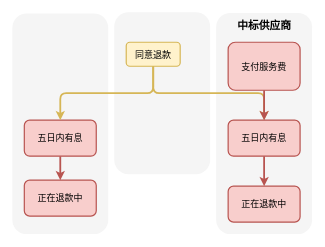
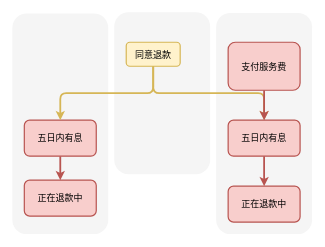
  <mxCell id="0" />
  <mxCell id="1" parent="0" />
  <mxCell id="2" value="" style="rounded=1;whiteSpace=wrap;html=1;fillColor=#f5f5f5;fontColor=#333333;strokeColor=none;" parent="1" vertex="1"><mxGeometry x="360" y="21" width="160" height="369" as="geometry" /></mxCell>
  <mxCell id="3" value="" style="rounded=1;whiteSpace=wrap;html=1;fillColor=#f5f5f5;fontColor=#333333;strokeColor=none;" parent="1" vertex="1"><mxGeometry x="190" y="20" width="160" height="270" as="geometry" /></mxCell>
  <mxCell id="4" style="edgeStyle=orthogonalEdgeStyle;html=1;exitX=0.5;exitY=1;exitDx=0;exitDy=0;entryX=0.5;entryY=0;entryDx=0;entryDy=0;fillColor=#fff2cc;strokeColor=#d6b656;strokeWidth=3;" edge="1" parent="1" source="5" target="10"><mxGeometry relative="1" as="geometry" /></mxCell>
  <mxCell id="5" value="同意退款" style="rounded=1;whiteSpace=wrap;html=1;fontFamily=仿宋;fillColor=#fff2cc;strokeColor=#d6b656;strokeWidth=2;fontSize=15;" parent="1" vertex="1"><mxGeometry x="210" y="70" width="90" height="40" as="geometry" /></mxCell>
  <mxCell id="6" style="edgeStyle=none;html=1;exitX=0.5;exitY=1;exitDx=0;exitDy=0;entryX=0.5;entryY=0;entryDx=0;entryDy=0;fillColor=#f8cecc;strokeColor=#b85450;strokeWidth=3;" edge="1" parent="1" source="7" target="10"><mxGeometry relative="1" as="geometry" /></mxCell>
  <mxCell id="7" value="支付服务费" style="whiteSpace=wrap;html=1;rounded=1;fontFamily=仿宋;fillColor=#f8cecc;strokeColor=#b85450;strokeWidth=2;fontSize=15;" parent="1" vertex="1"><mxGeometry x="380" y="70" width="120" height="80" as="geometry" /></mxCell>
- <mxCell id="8" value="中标供应商" style="text;html=1;align=center;verticalAlign=middle;resizable=0;points=[];autosize=1;strokeColor=none;fillColor=none;fontFamily=黑体;fontStyle=1;fontSize=18;" parent="1" vertex="1"><mxGeometry x="385" y="22" width="110" height="40" as="geometry" /></mxCell>
  <mxCell id="9" style="edgeStyle=orthogonalEdgeStyle;html=1;exitX=0.5;exitY=1;exitDx=0;exitDy=0;entryX=0.5;entryY=0;entryDx=0;entryDy=0;strokeWidth=3;fillColor=#f8cecc;strokeColor=#b85450;" edge="1" parent="1" source="10" target="16"><mxGeometry relative="1" as="geometry" /></mxCell>
  <mxCell id="10" value="五日内有息" style="whiteSpace=wrap;html=1;rounded=1;fontFamily=仿宋;fillColor=#f8cecc;strokeColor=#b85450;strokeWidth=2;fontSize=15;" vertex="1" parent="1"><mxGeometry x="380" y="200" width="120" height="60" as="geometry" /></mxCell>
  <mxCell id="11" value="" style="rounded=1;whiteSpace=wrap;html=1;fillColor=#f5f5f5;fontColor=#333333;strokeColor=none;" vertex="1" parent="1"><mxGeometry x="20" y="22" width="160" height="368" as="geometry" /></mxCell>
  <mxCell id="12" style="edgeStyle=orthogonalEdgeStyle;html=1;exitX=0.5;exitY=1;exitDx=0;exitDy=0;entryX=0.5;entryY=0;entryDx=0;entryDy=0;strokeWidth=3;fillColor=#f8cecc;strokeColor=#b85450;" edge="1" parent="1" source="13" target="15"><mxGeometry relative="1" as="geometry" /></mxCell>
  <mxCell id="13" value="五日内有息" style="whiteSpace=wrap;html=1;rounded=1;fontFamily=仿宋;fillColor=#f8cecc;strokeColor=#b85450;strokeWidth=2;fontSize=15;" vertex="1" parent="1"><mxGeometry x="40" y="200" width="120" height="60" as="geometry" /></mxCell>
  <mxCell id="14" style="edgeStyle=orthogonalEdgeStyle;html=1;exitX=0.5;exitY=1;exitDx=0;exitDy=0;entryX=0.5;entryY=0;entryDx=0;entryDy=0;fillColor=#fff2cc;strokeColor=#d6b656;strokeWidth=3;" edge="1" parent="1" source="5" target="13"><mxGeometry relative="1" as="geometry" /></mxCell>
  <mxCell id="15" value="&lt;div class=&quot;lake-content&quot;&gt;&lt;span class=&quot;ne-text&quot;&gt;正在退款中&lt;/span&gt;&lt;/div&gt;" style="whiteSpace=wrap;html=1;rounded=1;fontFamily=仿宋;fillColor=#f8cecc;strokeColor=#b85450;strokeWidth=2;fontSize=15;" vertex="1" parent="1"><mxGeometry x="40" y="300" width="120" height="60" as="geometry" /></mxCell>
  <mxCell id="16" value="&lt;div class=&quot;lake-content&quot;&gt;&lt;span class=&quot;ne-text&quot;&gt;正在退款中&lt;/span&gt;&lt;/div&gt;" style="whiteSpace=wrap;html=1;rounded=1;fontFamily=仿宋;fillColor=#f8cecc;strokeColor=#b85450;strokeWidth=2;fontSize=15;" vertex="1" parent="1"><mxGeometry x="380" y="310" width="120" height="60" as="geometry" /></mxCell>
